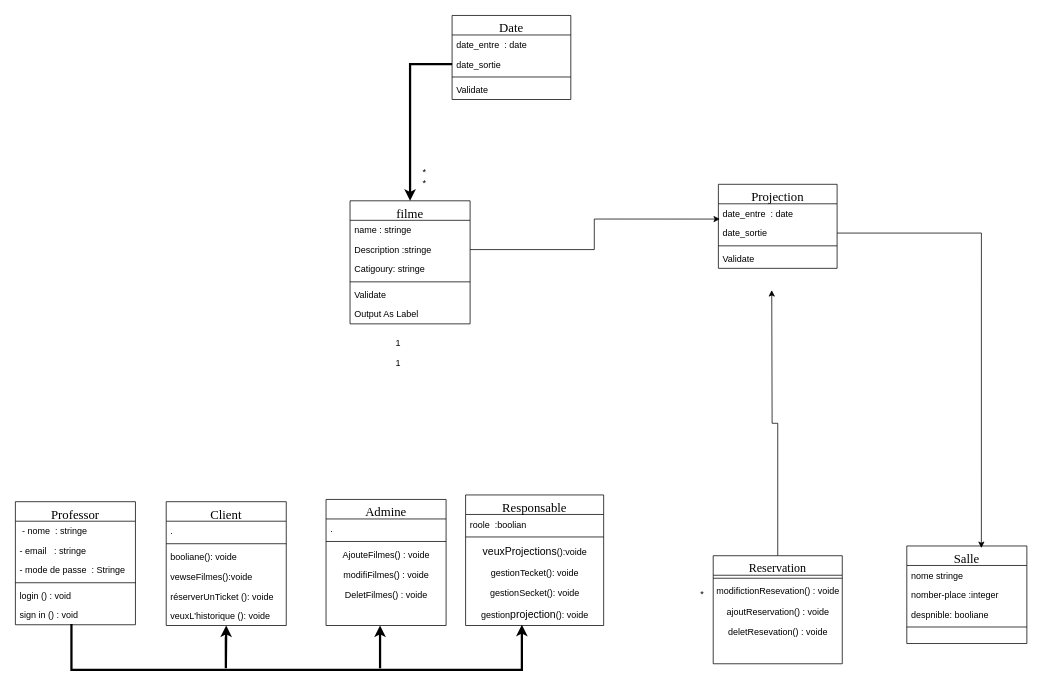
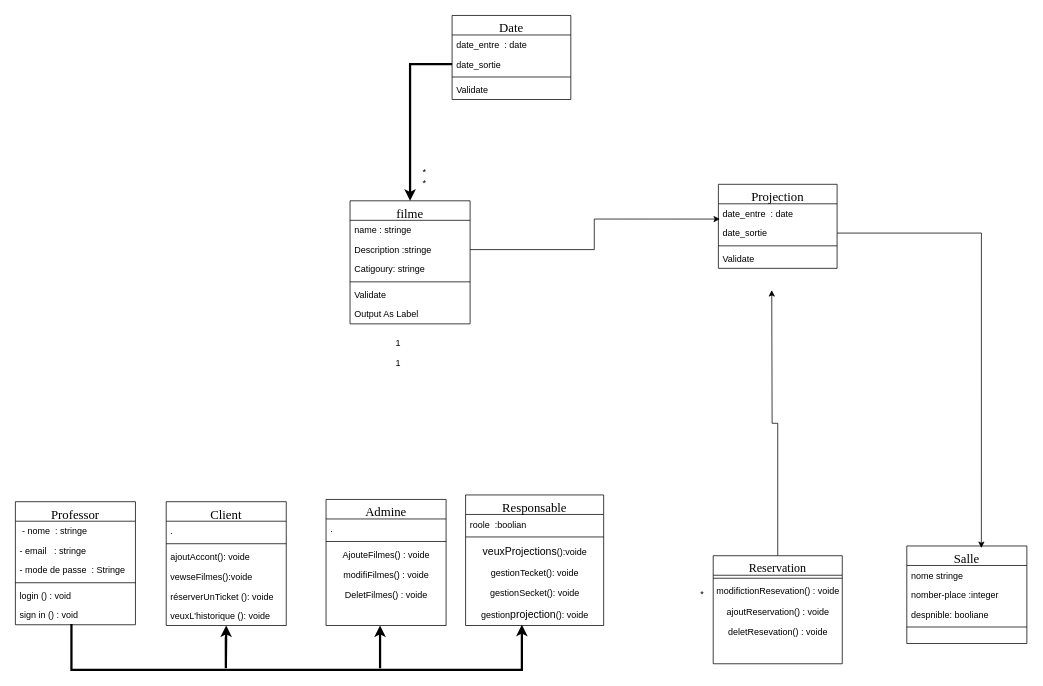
  <mxCell id="0" />
  <mxCell id="1" parent="0" />
  <mxCell id="2" value="Client" style="swimlane;fontStyle=0;align=center;verticalAlign=top;childLayout=stackLayout;horizontal=1;startSize=26;horizontalStack=0;resizeParent=1;resizeLast=0;collapsible=1;marginBottom=0;rounded=0;shadow=0;strokeWidth=1;fontSize=17;fontFamily=Verdana;" parent="1" vertex="1"><mxGeometry x="221" y="668" width="160" height="165" as="geometry"><mxRectangle x="340" y="380" width="170" height="26" as="alternateBounds" /></mxGeometry></mxCell>
  <mxCell id="3" value="." style="text;align=left;verticalAlign=top;spacingLeft=4;spacingRight=4;overflow=hidden;rotatable=0;points=[[0,0.5],[1,0.5]];portConstraint=eastwest;" parent="2" vertex="1"><mxGeometry y="26" width="160" height="26" as="geometry" /></mxCell>
  <mxCell id="4" value="" style="line;html=1;strokeWidth=1;align=left;verticalAlign=middle;spacingTop=-1;spacingLeft=3;spacingRight=3;rotatable=0;labelPosition=right;points=[];portConstraint=eastwest;" parent="2" vertex="1"><mxGeometry y="52" width="160" height="8" as="geometry" /></mxCell>
- <mxCell id="5" value="booliane(): voide" style="text;align=left;verticalAlign=top;spacingLeft=4;spacingRight=4;overflow=hidden;rotatable=0;points=[[0,0.5],[1,0.5]];portConstraint=eastwest;" parent="2" vertex="1"><mxGeometry y="60" width="160" height="27" as="geometry" /></mxCell>
+ <mxCell id="5" value="ajoutAccont(): voide" style="text;align=left;verticalAlign=top;spacingLeft=4;spacingRight=4;overflow=hidden;rotatable=0;points=[[0,0.5],[1,0.5]];portConstraint=eastwest;" parent="2" vertex="1"><mxGeometry y="60" width="160" height="27" as="geometry" /></mxCell>
  <mxCell id="6" value="vewseFilmes():voide " style="text;align=left;verticalAlign=top;spacingLeft=4;spacingRight=4;overflow=hidden;rotatable=0;points=[[0,0.5],[1,0.5]];portConstraint=eastwest;" parent="2" vertex="1"><mxGeometry y="87" width="160" height="26" as="geometry" /></mxCell>
  <mxCell id="7" value=" réserverUnTicket (): voide &#10;" style="text;align=left;verticalAlign=top;spacingLeft=4;spacingRight=4;overflow=hidden;rotatable=0;points=[[0,0.5],[1,0.5]];portConstraint=eastwest;" parent="2" vertex="1"><mxGeometry y="113" width="160" height="26" as="geometry" /></mxCell>
  <mxCell id="8" value="veuxL'historique (): voide &#10;" style="text;align=left;verticalAlign=top;spacingLeft=4;spacingRight=4;overflow=hidden;rotatable=0;points=[[0,0.5],[1,0.5]];portConstraint=eastwest;" parent="2" vertex="1"><mxGeometry y="139" width="160" height="26" as="geometry" /></mxCell>
  <mxCell id="9" value="filme" style="swimlane;fontStyle=0;align=center;verticalAlign=top;childLayout=stackLayout;horizontal=1;startSize=26;horizontalStack=0;resizeParent=1;resizeLast=0;collapsible=1;marginBottom=0;rounded=0;shadow=0;strokeWidth=1;fontSize=17;fontFamily=Verdana;" parent="1" vertex="1"><mxGeometry x="466" y="267" width="160" height="164" as="geometry"><mxRectangle x="550" y="140" width="160" height="26" as="alternateBounds" /></mxGeometry></mxCell>
  <mxCell id="10" value="name : stringe" style="text;align=left;verticalAlign=top;spacingLeft=4;spacingRight=4;overflow=hidden;rotatable=0;points=[[0,0.5],[1,0.5]];portConstraint=eastwest;" parent="9" vertex="1"><mxGeometry y="26" width="160" height="26" as="geometry" /></mxCell>
  <mxCell id="11" value="Description :stringe " style="text;align=left;verticalAlign=top;spacingLeft=4;spacingRight=4;overflow=hidden;rotatable=0;points=[[0,0.5],[1,0.5]];portConstraint=eastwest;rounded=0;shadow=0;html=0;" parent="9" vertex="1"><mxGeometry y="52" width="160" height="26" as="geometry" /></mxCell>
  <mxCell id="12" value="Catigoury: stringe" style="text;align=left;verticalAlign=top;spacingLeft=4;spacingRight=4;overflow=hidden;rotatable=0;points=[[0,0.5],[1,0.5]];portConstraint=eastwest;rounded=0;shadow=0;html=0;" parent="9" vertex="1"><mxGeometry y="78" width="160" height="26" as="geometry" /></mxCell>
  <mxCell id="13" value="" style="line;html=1;strokeWidth=1;align=left;verticalAlign=middle;spacingTop=-1;spacingLeft=3;spacingRight=3;rotatable=0;labelPosition=right;points=[];portConstraint=eastwest;" parent="9" vertex="1"><mxGeometry y="104" width="160" height="8" as="geometry" /></mxCell>
  <mxCell id="14" value="Validate" style="text;align=left;verticalAlign=top;spacingLeft=4;spacingRight=4;overflow=hidden;rotatable=0;points=[[0,0.5],[1,0.5]];portConstraint=eastwest;" parent="9" vertex="1"><mxGeometry y="112" width="160" height="26" as="geometry" /></mxCell>
  <mxCell id="15" value="Output As Label" style="text;align=left;verticalAlign=top;spacingLeft=4;spacingRight=4;overflow=hidden;rotatable=0;points=[[0,0.5],[1,0.5]];portConstraint=eastwest;" parent="9" vertex="1"><mxGeometry y="138" width="160" height="26" as="geometry" /></mxCell>
  <mxCell id="16" value="Professor" style="swimlane;fontStyle=0;align=center;verticalAlign=top;childLayout=stackLayout;horizontal=1;startSize=26;horizontalStack=0;resizeParent=1;resizeLast=0;collapsible=1;marginBottom=0;rounded=0;shadow=0;strokeWidth=1;fontSize=17;fontFamily=Verdana;" parent="1" vertex="1"><mxGeometry x="20" y="668" width="160" height="164" as="geometry"><mxRectangle x="340" y="380" width="170" height="26" as="alternateBounds" /></mxGeometry></mxCell>
  <mxCell id="17" value=" - nome  : stringe" style="text;align=left;verticalAlign=top;spacingLeft=4;spacingRight=4;overflow=hidden;rotatable=0;points=[[0,0.5],[1,0.5]];portConstraint=eastwest;" parent="16" vertex="1"><mxGeometry y="26" width="160" height="26" as="geometry" /></mxCell>
  <mxCell id="18" value="- email   : stringe" style="text;align=left;verticalAlign=top;spacingLeft=4;spacingRight=4;overflow=hidden;rotatable=0;points=[[0,0.5],[1,0.5]];portConstraint=eastwest;" parent="16" vertex="1"><mxGeometry y="52" width="160" height="26" as="geometry" /></mxCell>
  <mxCell id="19" value="- mode de passe  : Stringe" style="text;align=left;verticalAlign=top;spacingLeft=4;spacingRight=4;overflow=hidden;rotatable=0;points=[[0,0.5],[1,0.5]];portConstraint=eastwest;" parent="16" vertex="1"><mxGeometry y="78" width="160" height="26" as="geometry" /></mxCell>
  <mxCell id="20" value="" style="line;html=1;strokeWidth=1;align=left;verticalAlign=middle;spacingTop=-1;spacingLeft=3;spacingRight=3;rotatable=0;labelPosition=right;points=[];portConstraint=eastwest;" parent="16" vertex="1"><mxGeometry y="104" width="160" height="8" as="geometry" /></mxCell>
  <mxCell id="21" value="login () : void&#10;" style="text;align=left;verticalAlign=top;spacingLeft=4;spacingRight=4;overflow=hidden;rotatable=0;points=[[0,0.5],[1,0.5]];portConstraint=eastwest;" parent="16" vertex="1"><mxGeometry y="112" width="160" height="26" as="geometry" /></mxCell>
  <mxCell id="22" value="sign in () : void&#10;" style="text;align=left;verticalAlign=top;spacingLeft=4;spacingRight=4;overflow=hidden;rotatable=0;points=[[0,0.5],[1,0.5]];portConstraint=eastwest;" parent="16" vertex="1"><mxGeometry y="138" width="160" height="26" as="geometry" /></mxCell>
  <mxCell id="23" value="" style="endArrow=classic;html=1;rounded=0;edgeStyle=elbowEdgeStyle;elbow=vertical;strokeWidth=3;entryX=0.5;entryY=1;entryDx=0;entryDy=0;" parent="1" target="2" edge="1"><mxGeometry width="50" height="50" relative="1" as="geometry"><mxPoint x="300.5" y="848" as="sourcePoint" /><mxPoint x="302" y="845" as="targetPoint" /><Array as="points"><mxPoint x="302" y="890" /></Array></mxGeometry></mxCell>
  <mxCell id="24" value="" style="endArrow=classic;html=1;rounded=0;edgeStyle=elbowEdgeStyle;elbow=vertical;strokeWidth=3;exitX=0.467;exitY=0.964;exitDx=0;exitDy=0;exitPerimeter=0;" parent="1" source="22" edge="1"><mxGeometry width="50" height="50" relative="1" as="geometry"><mxPoint x="95" y="836" as="sourcePoint" /><mxPoint x="695" y="832" as="targetPoint" /><Array as="points"><mxPoint x="105" y="892" /></Array></mxGeometry></mxCell>
  <mxCell id="25" value="Admine" style="swimlane;fontStyle=0;align=center;verticalAlign=top;childLayout=stackLayout;horizontal=1;startSize=26;horizontalStack=0;resizeParent=1;resizeLast=0;collapsible=1;marginBottom=0;rounded=0;shadow=0;strokeWidth=1;fontFamily=Verdana;fontSize=17;" parent="1" vertex="1"><mxGeometry x="434" y="665" width="160" height="168" as="geometry"><mxRectangle x="340" y="380" width="170" height="26" as="alternateBounds" /></mxGeometry></mxCell>
  <mxCell id="26" value="." style="text;align=left;verticalAlign=top;spacingLeft=4;spacingRight=4;overflow=hidden;rotatable=0;points=[[0,0.5],[1,0.5]];portConstraint=eastwest;" parent="25" vertex="1"><mxGeometry y="26" width="160" height="26" as="geometry" /></mxCell>
  <mxCell id="27" value="" style="line;html=1;strokeWidth=1;align=left;verticalAlign=middle;spacingTop=-1;spacingLeft=3;spacingRight=3;rotatable=0;labelPosition=right;points=[];portConstraint=eastwest;" parent="25" vertex="1"><mxGeometry y="52" width="160" height="8" as="geometry" /></mxCell>
  <mxCell id="28" value="AjouteFilmes() : voide" style="text;html=1;align=center;verticalAlign=middle;resizable=0;points=[];autosize=1;strokeColor=none;fillColor=none;" parent="25" vertex="1"><mxGeometry y="60" width="160" height="27" as="geometry" /></mxCell>
  <mxCell id="29" value="modifiFilmes() : voide" style="text;html=1;align=center;verticalAlign=middle;resizable=0;points=[];autosize=1;strokeColor=none;fillColor=none;" parent="25" vertex="1"><mxGeometry y="87" width="160" height="27" as="geometry" /></mxCell>
  <mxCell id="30" value="DeletFilmes() : voide" style="text;html=1;align=center;verticalAlign=middle;resizable=0;points=[];autosize=1;strokeColor=none;fillColor=none;" parent="25" vertex="1"><mxGeometry y="114" width="160" height="27" as="geometry" /></mxCell>
  <mxCell id="31" value="" style="endArrow=classic;html=1;rounded=0;strokeWidth=3;" parent="1" edge="1"><mxGeometry width="50" height="50" relative="1" as="geometry"><mxPoint x="506" y="890" as="sourcePoint" /><mxPoint x="506" y="833" as="targetPoint" /></mxGeometry></mxCell>
  <mxCell id="32" value="Responsable" style="swimlane;fontStyle=0;align=center;verticalAlign=top;childLayout=stackLayout;horizontal=1;startSize=26;horizontalStack=0;resizeParent=1;resizeLast=0;collapsible=1;marginBottom=0;rounded=0;shadow=0;strokeWidth=1;fontSize=17;fontFamily=Verdana;" parent="1" vertex="1"><mxGeometry x="620" y="659" width="184" height="174" as="geometry"><mxRectangle x="340" y="380" width="170" height="26" as="alternateBounds" /></mxGeometry></mxCell>
  <mxCell id="33" value="roole  :boolian" style="text;align=left;verticalAlign=top;spacingLeft=4;spacingRight=4;overflow=hidden;rotatable=0;points=[[0,0.5],[1,0.5]];portConstraint=eastwest;" parent="32" vertex="1"><mxGeometry y="26" width="184" height="26" as="geometry" /></mxCell>
  <mxCell id="34" value="" style="line;html=1;strokeWidth=1;align=left;verticalAlign=middle;spacingTop=-1;spacingLeft=3;spacingRight=3;rotatable=0;labelPosition=right;points=[];portConstraint=eastwest;" parent="32" vertex="1"><mxGeometry y="52" width="184" height="8" as="geometry" /></mxCell>
  <mxCell id="35" value="&lt;span style=&quot;font-family: &amp;quot;Nunito Sans&amp;quot;, sans-serif; font-size: 14px; white-space: pre-wrap; background-color: rgb(255, 255, 255);&quot;&gt;veux&lt;/span&gt;&lt;span style=&quot;font-family: &amp;quot;Nunito Sans&amp;quot;, sans-serif; font-size: 14px; white-space: pre-wrap; background-color: rgb(255, 255, 255);&quot;&gt;Projections&lt;/span&gt;():voide" style="text;html=1;align=center;verticalAlign=middle;resizable=0;points=[];autosize=1;strokeColor=none;fillColor=none;" parent="32" vertex="1"><mxGeometry y="60" width="184" height="30" as="geometry" /></mxCell>
  <mxCell id="36" value="gestionTecket(): voide" style="text;html=1;align=center;verticalAlign=middle;resizable=0;points=[];autosize=1;strokeColor=none;fillColor=none;" parent="32" vertex="1"><mxGeometry y="90" width="184" height="27" as="geometry" /></mxCell>
  <mxCell id="37" value="gestionSecket(): voide" style="text;html=1;align=center;verticalAlign=middle;resizable=0;points=[];autosize=1;strokeColor=none;fillColor=none;" parent="32" vertex="1"><mxGeometry y="117" width="184" height="27" as="geometry" /></mxCell>
  <mxCell id="38" value="gestion&lt;span style=&quot;font-family: &amp;quot;Nunito Sans&amp;quot;, sans-serif; font-size: 14px; text-align: start; white-space: pre-wrap; background-color: rgb(255, 255, 255);&quot;&gt;projection&lt;/span&gt;(): voide" style="text;html=1;align=center;verticalAlign=middle;resizable=0;points=[];autosize=1;strokeColor=none;fillColor=none;" parent="32" vertex="1"><mxGeometry y="144" width="184" height="30" as="geometry" /></mxCell>
  <mxCell id="39" style="edgeStyle=orthogonalEdgeStyle;rounded=0;orthogonalLoop=1;jettySize=auto;html=1;" edge="1" parent="1" source="40"><mxGeometry relative="1" as="geometry"><mxPoint x="1028" y="386" as="targetPoint" /></mxGeometry></mxCell>
  <mxCell id="40" value="Reservation" style="swimlane;fontStyle=0;align=center;verticalAlign=top;childLayout=stackLayout;horizontal=1;startSize=26;horizontalStack=0;resizeParent=1;resizeLast=0;collapsible=1;marginBottom=0;rounded=0;shadow=0;strokeWidth=1;fontSize=16;fontFamily=Verdana;" parent="1" vertex="1"><mxGeometry x="950" y="740" width="172" height="144" as="geometry"><mxRectangle x="550" y="140" width="160" height="26" as="alternateBounds" /></mxGeometry></mxCell>
  <mxCell id="41" value="" style="line;html=1;strokeWidth=1;align=left;verticalAlign=middle;spacingTop=-1;spacingLeft=3;spacingRight=3;rotatable=0;labelPosition=right;points=[];portConstraint=eastwest;" parent="40" vertex="1"><mxGeometry y="26" width="172" height="8" as="geometry" /></mxCell>
  <mxCell id="42" value="modifictionResevation() : voide" style="text;html=1;align=center;verticalAlign=middle;resizable=0;points=[];autosize=1;strokeColor=none;fillColor=none;" parent="40" vertex="1"><mxGeometry y="34" width="172" height="27" as="geometry" /></mxCell>
  <mxCell id="43" value="ajoutReservation() : voide" style="text;html=1;align=center;verticalAlign=middle;resizable=0;points=[];autosize=1;strokeColor=none;fillColor=none;" parent="40" vertex="1"><mxGeometry y="61" width="172" height="27" as="geometry" /></mxCell>
  <mxCell id="44" value="deletResevation() : voide" style="text;html=1;align=center;verticalAlign=middle;resizable=0;points=[];autosize=1;strokeColor=none;fillColor=none;" parent="40" vertex="1"><mxGeometry y="88" width="172" height="27" as="geometry" /></mxCell>
  <mxCell id="45" value="Date" style="swimlane;fontStyle=0;align=center;verticalAlign=top;childLayout=stackLayout;horizontal=1;startSize=26;horizontalStack=0;resizeParent=1;resizeLast=0;collapsible=1;marginBottom=0;rounded=0;shadow=0;strokeWidth=1;fontSize=17;fontFamily=Verdana;" parent="1" vertex="1"><mxGeometry x="602" y="20" width="158.22" height="112" as="geometry"><mxRectangle x="550" y="140" width="160" height="26" as="alternateBounds" /></mxGeometry></mxCell>
  <mxCell id="46" value="date_entre  : date " style="text;align=left;verticalAlign=top;spacingLeft=4;spacingRight=4;overflow=hidden;rotatable=0;points=[[0,0.5],[1,0.5]];portConstraint=eastwest;" parent="45" vertex="1"><mxGeometry y="26" width="158.22" height="26" as="geometry" /></mxCell>
  <mxCell id="47" value="date_sortie" style="text;align=left;verticalAlign=top;spacingLeft=4;spacingRight=4;overflow=hidden;rotatable=0;points=[[0,0.5],[1,0.5]];portConstraint=eastwest;rounded=0;shadow=0;html=0;" parent="45" vertex="1"><mxGeometry y="52" width="158.22" height="26" as="geometry" /></mxCell>
  <mxCell id="48" value="" style="line;html=1;strokeWidth=1;align=left;verticalAlign=middle;spacingTop=-1;spacingLeft=3;spacingRight=3;rotatable=0;labelPosition=right;points=[];portConstraint=eastwest;" parent="45" vertex="1"><mxGeometry y="78" width="158.22" height="8" as="geometry" /></mxCell>
  <mxCell id="49" value="Validate" style="text;align=left;verticalAlign=top;spacingLeft=4;spacingRight=4;overflow=hidden;rotatable=0;points=[[0,0.5],[1,0.5]];portConstraint=eastwest;" parent="45" vertex="1"><mxGeometry y="86" width="158.22" height="26" as="geometry" /></mxCell>
  <mxCell id="50" value="" style="endArrow=classic;html=1;rounded=0;edgeStyle=orthogonalEdgeStyle;entryX=0.5;entryY=0;entryDx=0;entryDy=0;exitX=0;exitY=0.5;exitDx=0;exitDy=0;strokeWidth=3;" parent="1" source="47" target="9" edge="1"><mxGeometry width="50" height="50" relative="1" as="geometry"><mxPoint x="581.78" y="68" as="sourcePoint" /><mxPoint x="546" y="107" as="targetPoint" /></mxGeometry></mxCell>
  <mxCell id="51" value="Salle" style="swimlane;fontStyle=0;align=center;verticalAlign=top;childLayout=stackLayout;horizontal=1;startSize=26;horizontalStack=0;resizeParent=1;resizeLast=0;collapsible=1;marginBottom=0;rounded=0;shadow=0;strokeWidth=1;fontSize=17;fontFamily=Verdana;" parent="1" vertex="1"><mxGeometry x="1208" y="727" width="160" height="130" as="geometry"><mxRectangle x="550" y="140" width="160" height="26" as="alternateBounds" /></mxGeometry></mxCell>
  <mxCell id="52" value="nome stringe" style="text;align=left;verticalAlign=top;spacingLeft=4;spacingRight=4;overflow=hidden;rotatable=0;points=[[0,0.5],[1,0.5]];portConstraint=eastwest;" parent="51" vertex="1"><mxGeometry y="26" width="160" height="26" as="geometry" /></mxCell>
  <mxCell id="53" value="nomber-place :integer" style="text;align=left;verticalAlign=top;spacingLeft=4;spacingRight=4;overflow=hidden;rotatable=0;points=[[0,0.5],[1,0.5]];portConstraint=eastwest;rounded=0;shadow=0;html=0;" parent="51" vertex="1"><mxGeometry y="52" width="160" height="26" as="geometry" /></mxCell>
  <mxCell id="54" value="despnible: booliane" style="text;align=left;verticalAlign=top;spacingLeft=4;spacingRight=4;overflow=hidden;rotatable=0;points=[[0,0.5],[1,0.5]];portConstraint=eastwest;rounded=0;shadow=0;html=0;" parent="51" vertex="1"><mxGeometry y="78" width="160" height="26" as="geometry" /></mxCell>
  <mxCell id="55" value="" style="line;html=1;strokeWidth=1;align=left;verticalAlign=middle;spacingTop=-1;spacingLeft=3;spacingRight=3;rotatable=0;labelPosition=right;points=[];portConstraint=eastwest;" parent="51" vertex="1"><mxGeometry y="104" width="160" height="8" as="geometry" /></mxCell>
  <mxCell id="56" value="1" style="text;html=1;align=center;verticalAlign=middle;resizable=0;points=[];autosize=1;strokeColor=none;fillColor=none;" parent="1" vertex="1"><mxGeometry x="516" y="443" width="27" height="27" as="geometry" /></mxCell>
  <mxCell id="57" value="1" style="text;html=1;align=center;verticalAlign=middle;resizable=0;points=[];autosize=1;strokeColor=none;fillColor=none;" parent="1" vertex="1"><mxGeometry x="516" y="470" width="27" height="27" as="geometry" /></mxCell>
  <mxCell id="58" value="*" style="text;html=1;align=center;verticalAlign=middle;resizable=0;points=[];autosize=1;strokeColor=none;fillColor=none;" parent="1" vertex="1"><mxGeometry x="923" y="778.5" width="24" height="27" as="geometry" /></mxCell>
  <mxCell id="59" value="*" style="text;html=1;align=center;verticalAlign=middle;resizable=0;points=[];autosize=1;strokeColor=none;fillColor=none;" parent="1" vertex="1"><mxGeometry x="553" y="215" width="24" height="27" as="geometry" /></mxCell>
  <mxCell id="60" value="*" style="text;html=1;align=center;verticalAlign=middle;resizable=0;points=[];autosize=1;strokeColor=none;fillColor=none;" parent="1" vertex="1"><mxGeometry x="553" y="230" width="24" height="27" as="geometry" /></mxCell>
  <mxCell id="61" value="Projection" style="swimlane;fontStyle=0;align=center;verticalAlign=top;childLayout=stackLayout;horizontal=1;startSize=26;horizontalStack=0;resizeParent=1;resizeLast=0;collapsible=1;marginBottom=0;rounded=0;shadow=0;strokeWidth=1;fontSize=17;fontFamily=Verdana;" vertex="1" parent="1"><mxGeometry x="956.89" y="245" width="158.22" height="112" as="geometry"><mxRectangle x="550" y="140" width="160" height="26" as="alternateBounds" /></mxGeometry></mxCell>
  <mxCell id="62" value="date_entre  : date " style="text;align=left;verticalAlign=top;spacingLeft=4;spacingRight=4;overflow=hidden;rotatable=0;points=[[0,0.5],[1,0.5]];portConstraint=eastwest;" vertex="1" parent="61"><mxGeometry y="26" width="158.22" height="26" as="geometry" /></mxCell>
  <mxCell id="63" value="date_sortie" style="text;align=left;verticalAlign=top;spacingLeft=4;spacingRight=4;overflow=hidden;rotatable=0;points=[[0,0.5],[1,0.5]];portConstraint=eastwest;rounded=0;shadow=0;html=0;" vertex="1" parent="61"><mxGeometry y="52" width="158.22" height="26" as="geometry" /></mxCell>
  <mxCell id="64" value="" style="line;html=1;strokeWidth=1;align=left;verticalAlign=middle;spacingTop=-1;spacingLeft=3;spacingRight=3;rotatable=0;labelPosition=right;points=[];portConstraint=eastwest;" vertex="1" parent="61"><mxGeometry y="78" width="158.22" height="8" as="geometry" /></mxCell>
  <mxCell id="65" value="Validate" style="text;align=left;verticalAlign=top;spacingLeft=4;spacingRight=4;overflow=hidden;rotatable=0;points=[[0,0.5],[1,0.5]];portConstraint=eastwest;" vertex="1" parent="61"><mxGeometry y="86" width="158.22" height="26" as="geometry" /></mxCell>
  <mxCell id="66" style="edgeStyle=orthogonalEdgeStyle;rounded=0;orthogonalLoop=1;jettySize=auto;html=1;exitX=1;exitY=0.5;exitDx=0;exitDy=0;entryX=0.013;entryY=-0.218;entryDx=0;entryDy=0;entryPerimeter=0;" edge="1" parent="1" source="11" target="63"><mxGeometry relative="1" as="geometry" /></mxCell>
  <mxCell id="67" style="edgeStyle=orthogonalEdgeStyle;rounded=0;orthogonalLoop=1;jettySize=auto;html=1;exitX=1;exitY=0.5;exitDx=0;exitDy=0;entryX=0.621;entryY=0.021;entryDx=0;entryDy=0;entryPerimeter=0;" edge="1" parent="1" source="63" target="51"><mxGeometry relative="1" as="geometry" /></mxCell>
